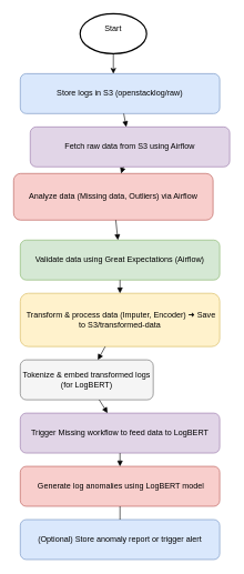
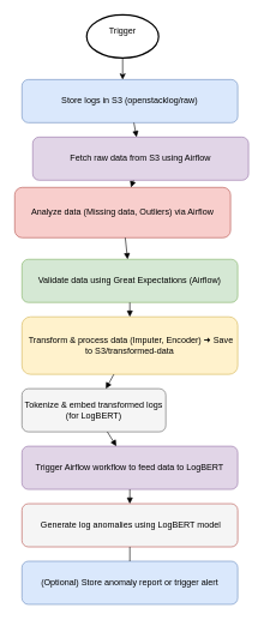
  <mxCell id="0" />
  <mxCell id="1" parent="0" />
  <mxCell id="2" value="Store logs in S3 (openstacklog/raw)" style="rounded=1;whiteSpace=wrap;html=1;fillColor=#DAE8FC;strokeColor=#6C8EBF;" parent="1" vertex="1"><mxGeometry x="30" y="110" width="300" height="60" as="geometry" /></mxCell>
  <mxCell id="3" value="Fetch raw data from S3 using Airflow" style="rounded=1;whiteSpace=wrap;html=1;fillColor=#E1D5E7;strokeColor=#9673A6;" parent="1" vertex="1"><mxGeometry x="45" y="190" width="300" height="60" as="geometry" /></mxCell>
  <mxCell id="4" value="Analyze data (Missing data, Outliers) via Airflow" style="rounded=1;whiteSpace=wrap;html=1;fillColor=#F8CECC;strokeColor=#B85450;" parent="1" vertex="1"><mxGeometry x="20" y="260" width="300" height="70" as="geometry" /></mxCell>
  <mxCell id="5" value="Validate data using Great Expectations (Airflow)" style="rounded=1;whiteSpace=wrap;html=1;fillColor=#D5E8D4;strokeColor=#82B366;" parent="1" vertex="1"><mxGeometry x="30" y="360" width="300" height="60" as="geometry" /></mxCell>
  <mxCell id="6" value="&amp;nbsp;Transform &amp;amp; process data (Imputer, Encoder) ➜ Save to S3/transformed-data" style="rounded=1;whiteSpace=wrap;html=1;fillColor=#FFF2CC;strokeColor=#D6B656;" parent="1" vertex="1"><mxGeometry x="30" y="440" width="300" height="80" as="geometry" /></mxCell>
  <mxCell id="7" value="Tokenize &amp;amp; embed transformed logs (for LogBERT)" style="rounded=1;whiteSpace=wrap;html=1;fillColor=#F5F5F5;strokeColor=#666666;" parent="1" vertex="1"><mxGeometry x="30" y="540" width="200" height="60" as="geometry" /></mxCell>
- <mxCell id="8" value="Trigger Missing workflow to feed data to LogBERT" style="rounded=1;whiteSpace=wrap;html=1;fillColor=#E1D5E7;strokeColor=#9673A6;" parent="1" vertex="1"><mxGeometry x="30" y="620" width="300" height="60" as="geometry" /></mxCell>
- <mxCell id="9" value="&amp;nbsp;Generate log anomalies using LogBERT model" style="rounded=1;whiteSpace=wrap;html=1;fillColor=#F8CECC;strokeColor=#B85450;" parent="1" vertex="1"><mxGeometry x="30" y="700" width="300" height="60" as="geometry" /></mxCell>
+ <mxCell id="8" value="Trigger Airflow workflow to feed data to LogBERT" style="rounded=1;whiteSpace=wrap;html=1;fillColor=#E1D5E7;strokeColor=#9673A6;" parent="1" vertex="1"><mxGeometry x="30" y="620" width="300" height="60" as="geometry" /></mxCell>
+ <mxCell id="9" value="&amp;nbsp;Generate log anomalies using LogBERT model" style="rounded=1;whiteSpace=wrap;html=1;fillColor=#f5f5f5;strokeColor=#B85450;" parent="1" vertex="1"><mxGeometry x="30" y="700" width="300" height="60" as="geometry" /></mxCell>
  <mxCell id="10" value="(Optional) Store anomaly report or trigger alert" style="rounded=1;whiteSpace=wrap;html=1;fillColor=#DAE8FC;strokeColor=#6C8EBF;" parent="1" vertex="1"><mxGeometry x="30" y="780" width="300" height="60" as="geometry" /></mxCell>
  <mxCell id="11" style="endArrow=block;html=1;" parent="1" source="2" target="3" edge="1"><mxGeometry relative="1" as="geometry" /></mxCell>
  <mxCell id="12" style="endArrow=block;html=1;" parent="1" source="3" target="4" edge="1"><mxGeometry relative="1" as="geometry" /></mxCell>
  <mxCell id="13" style="endArrow=block;html=1;" parent="1" source="4" target="5" edge="1"><mxGeometry relative="1" as="geometry" /></mxCell>
  <mxCell id="14" style="endArrow=block;html=1;" parent="1" source="5" target="6" edge="1"><mxGeometry relative="1" as="geometry" /></mxCell>
  <mxCell id="15" style="endArrow=block;html=1;" parent="1" source="6" target="7" edge="1"><mxGeometry relative="1" as="geometry" /></mxCell>
  <mxCell id="16" style="endArrow=block;html=1;" parent="1" source="7" target="8" edge="1"><mxGeometry relative="1" as="geometry" /></mxCell>
  <mxCell id="17" style="endArrow=block;html=1;" parent="1" source="8" target="9" edge="1"><mxGeometry relative="1" as="geometry" /></mxCell>
  <mxCell id="18" style="endArrow=none;html=1;" parent="1" source="9" target="10" edge="1"><mxGeometry relative="1" as="geometry" /></mxCell>
- <mxCell id="19" value="Start&lt;div&gt;&lt;br&gt;&lt;/div&gt;" style="strokeWidth=2;html=1;shape=mxgraph.flowchart.start_1;whiteSpace=wrap;points=[[0,0.5,0,0,0],[0.145,0.145,0,0,0],[0.145,0.855,0,0,0],[0.5,0,0,0,0],[0.5,1,0,0,0],[0.855,0.145,0,0,0],[0.855,0.855,0,0,0],[1,0.5,0,0,0]];" vertex="1" parent="1"><mxGeometry x="120" y="20" width="100" height="60" as="geometry" /></mxCell>
+ <mxCell id="19" value="Trigger&lt;div&gt;&lt;br&gt;&lt;/div&gt;" style="strokeWidth=2;html=1;shape=mxgraph.flowchart.start_1;whiteSpace=wrap;points=[[0,0.5,0,0,0],[0.145,0.145,0,0,0],[0.145,0.855,0,0,0],[0.5,0,0,0,0],[0.5,1,0,0,0],[0.855,0.145,0,0,0],[0.855,0.855,0,0,0],[1,0.5,0,0,0]];" vertex="1" parent="1"><mxGeometry x="120" y="20" width="100" height="60" as="geometry" /></mxCell>
  <mxCell id="20" value="" style="endArrow=classic;html=1;rounded=0;exitX=0.5;exitY=1;exitDx=0;exitDy=0;exitPerimeter=0;" edge="1" parent="1" source="19"><mxGeometry width="50" height="50" relative="1" as="geometry"><mxPoint x="150" y="120" as="sourcePoint" /><mxPoint x="170" y="110" as="targetPoint" /></mxGeometry></mxCell>
